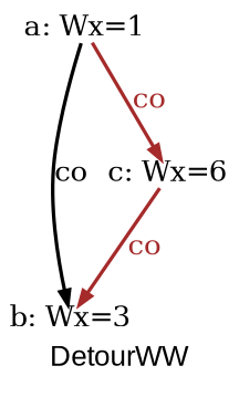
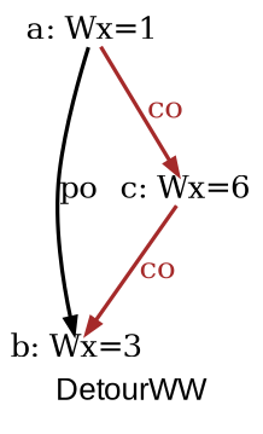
  digraph {
    fontname=Arial
    fontsize=12
    label=DetourWW
    node [fixedsize=true fontsize=12 shape=none]
    edge [arrowsize=0.600000 fontsize=12 penwidth=1.500000 color=brown fontcolor=brown]
    n1 [height=0.166667 label="a: Wx=1" width=0.666667]
    n2 [height=0.166667 label="b: Wx=3" width=0.666667]
    n3 [height=0.166667 label="c: Wx=6" width=0.666667]
-   n1 -> n2 [label=co color="" fontcolor=""]
+   n1 -> n2 [label=po color="" fontcolor=""]
    n1 -> n3 [label=co]
    n3 -> n2 [label=co]
  }
